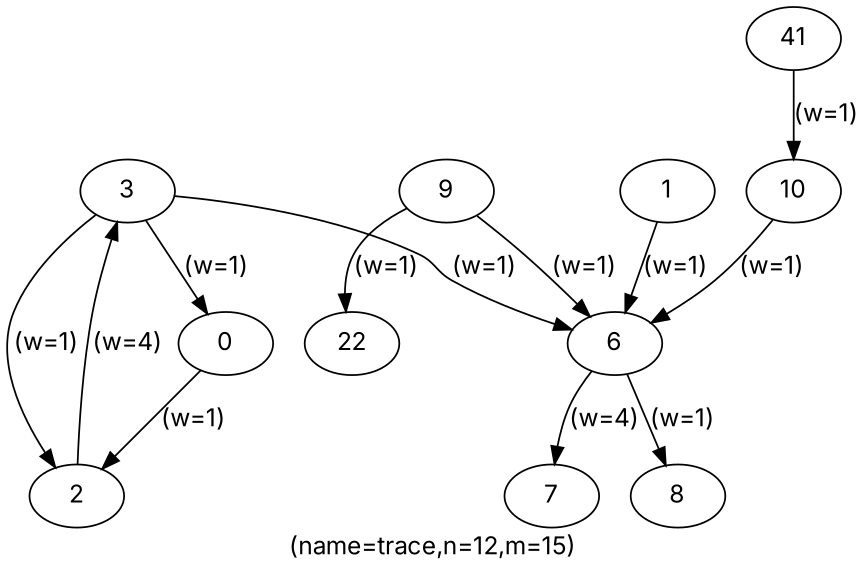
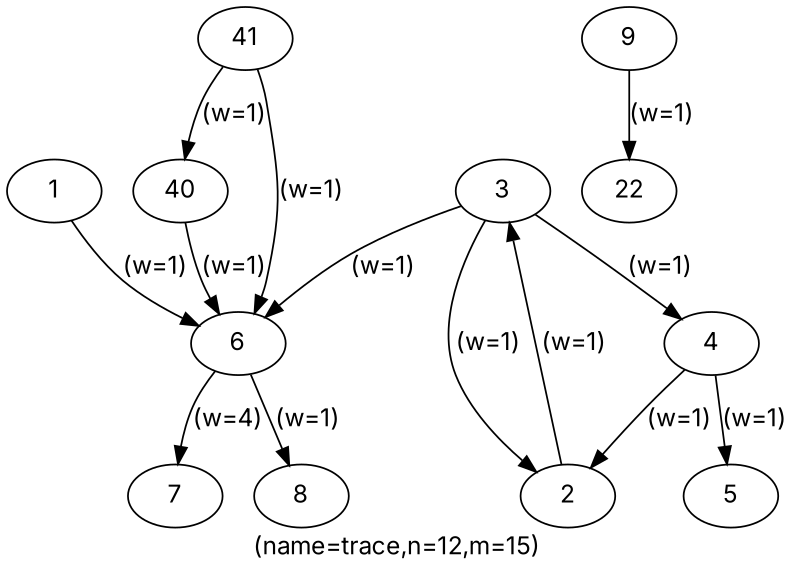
  digraph {
    fontname=Inter
    label="(name=trace,n=12,m=15)"
    node [fontname=Inter]
    edge [fontname=Inter]
    n1 [label=1]
    n2 [label=6]
    n3 [label=2]
    n4 [label=3]
-   n5 [label=0]
+   n5 [label=4]
+   n6 [label=5]
    n7 [label=7]
    n8 [label=8]
    n9 [label=9]
    n10 [label=22]
-   n11 [label=10]
+   n11 [label=40]
    n12 [label=41]
    n1 -> n2 [label="(w=1)"]
    n2 -> n7 [label="(w=4)"]
    n2 -> n8 [label="(w=1)"]
-   n3 -> n4 [label="(w=4)"]
+   n3 -> n4 [label="(w=1)"]
    n4 -> n2 [label="(w=1)"]
    n4 -> n3 [label="(w=1)"]
    n4 -> n5 [label="(w=1)"]
    n5 -> n3 [label="(w=1)"]
-   n9 -> n2 [label="(w=1)"]
+   n5 -> n6 [label="(w=1)"]
+   n12 -> n2 [label="(w=1)"]
    n9 -> n10 [label="(w=1)"]
    n11 -> n2 [label="(w=1)"]
    n12 -> n11 [label="(w=1)"]
  }
